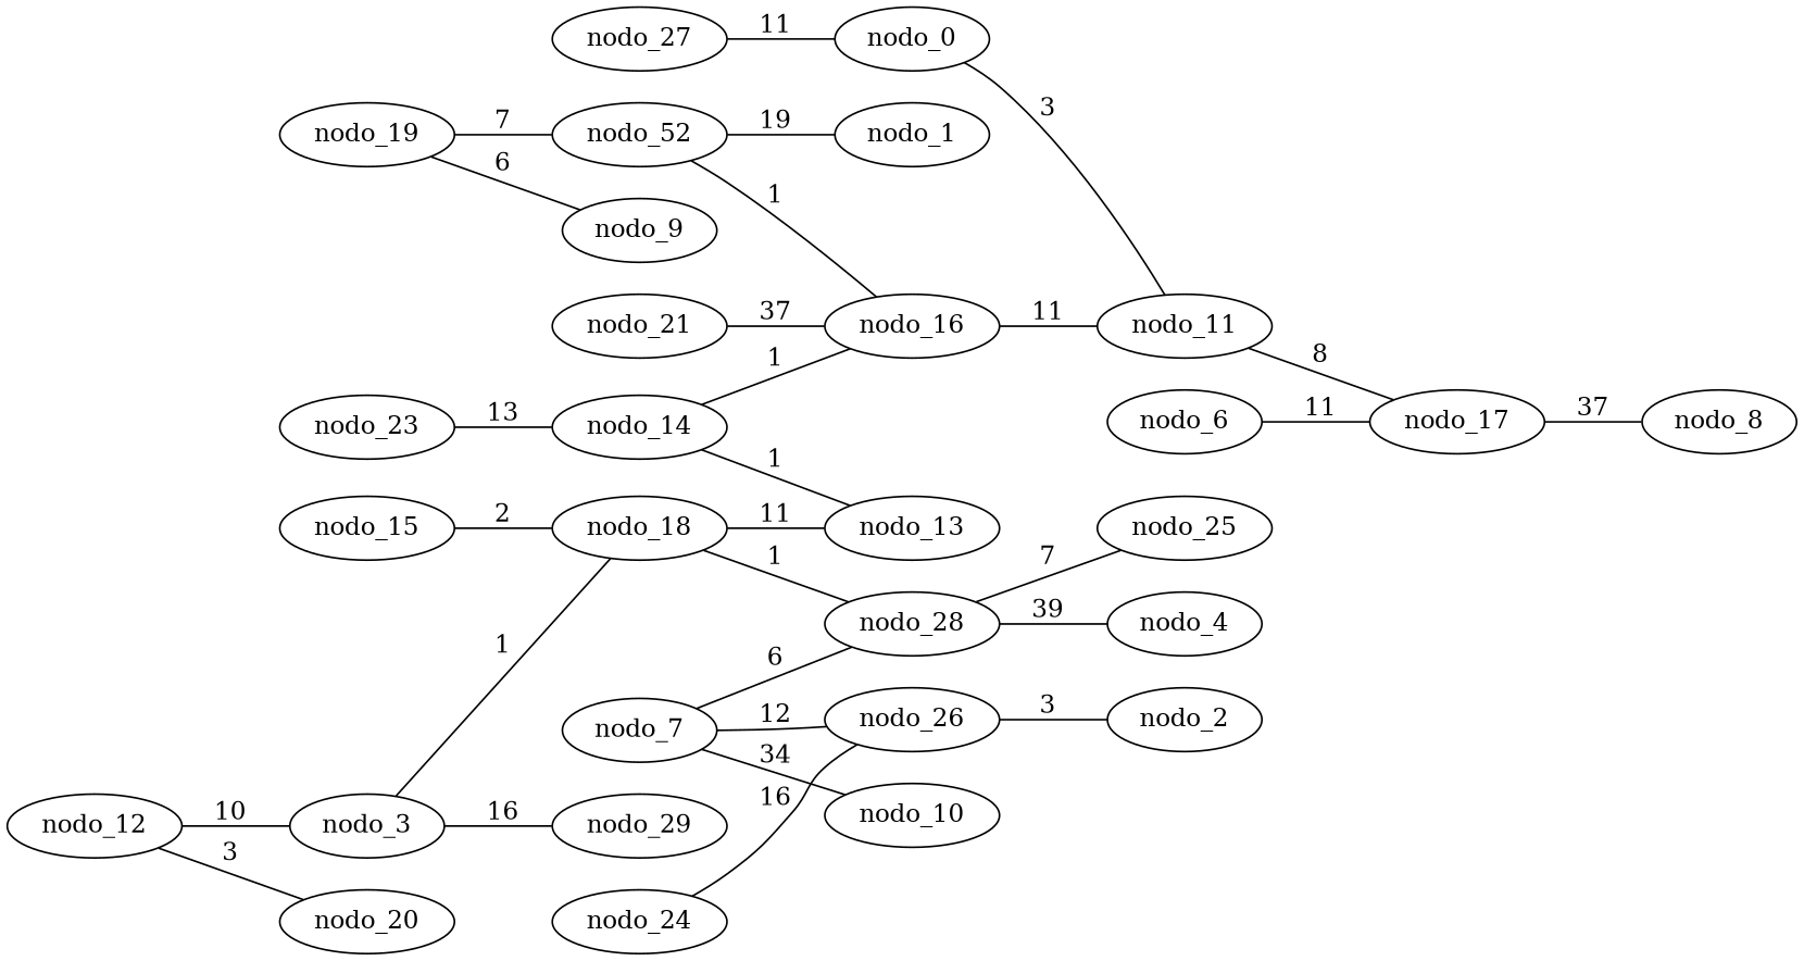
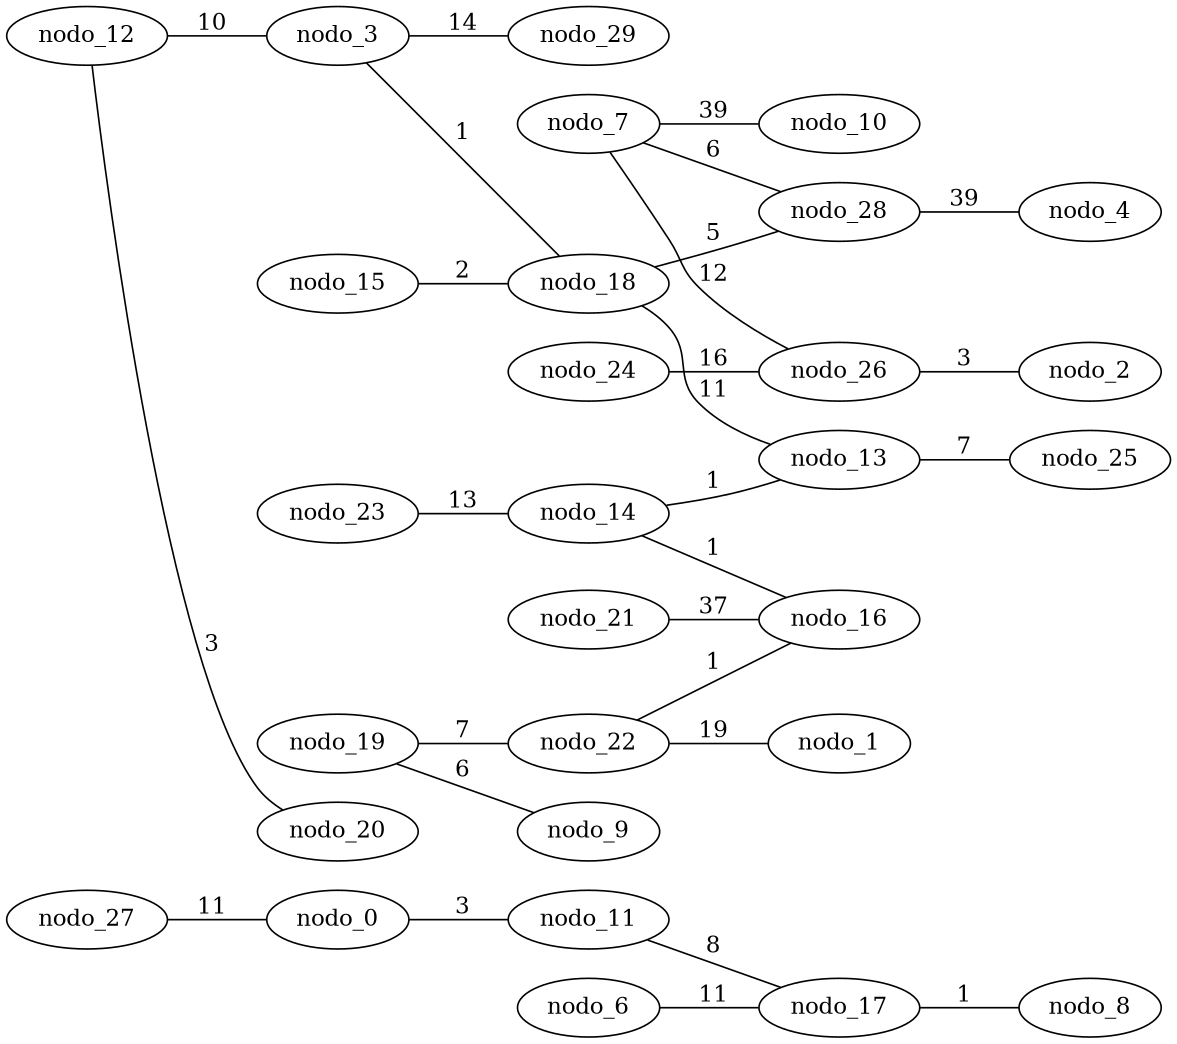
  graph {
    rankdir=LR
    edge [weight=1]
    nodo_27
    nodo_0
    nodo_11
    nodo_17
    nodo_8
    nodo_12
    nodo_3
    nodo_20
    nodo_29
    nodo_18
    nodo_28
    nodo_13
    nodo_25
    nodo_4
    nodo_14
    nodo_16
    nodo_7
    nodo_26
    nodo_10
    nodo_2
    nodo_6
-   nodo_22 [label=nodo_52]
+   nodo_22
    nodo_1
    nodo_15
    nodo_19
    nodo_9
    nodo_23
    nodo_24
    nodo_21
    nodo_27 -- nodo_0 [label=11 weight=13]
    nodo_0 -- nodo_11 [label=3 weight=3]
    nodo_11 -- nodo_17 [label=8 weight=8]
-   nodo_17 -- nodo_8 [label=37]
+   nodo_17 -- nodo_8 [label=1]
    nodo_12 -- nodo_3 [label=10 weight=10]
    nodo_12 -- nodo_20 [label=3 weight=3]
-   nodo_3 -- nodo_29 [label=16 weight=16]
+   nodo_3 -- nodo_29 [label=14 weight=16]
    nodo_3 -- nodo_18 [label=1]
-   nodo_18 -- nodo_28 [label=1]
+   nodo_18 -- nodo_28 [label=5]
    nodo_18 -- nodo_13 [label=11 weight=4]
-   nodo_28 -- nodo_25 [label=7 weight=7]
+   nodo_13 -- nodo_25 [label=7 weight=7]
    nodo_28 -- nodo_4 [label=39 weight=39]
    nodo_14 -- nodo_13 [label=1]
    nodo_14 -- nodo_16 [label=1]
-   nodo_16 -- nodo_11 [label=11 weight=11]
    nodo_7 -- nodo_28 [label=6 weight=6]
    nodo_7 -- nodo_26 [label=12 weight=12]
-   nodo_7 -- nodo_10 [label=34 weight=34]
+   nodo_7 -- nodo_10 [label=39 weight=34]
    nodo_26 -- nodo_2 [label=3 weight=3]
    nodo_6 -- nodo_17 [label=11 weight=11]
    nodo_22 -- nodo_16 [label=1]
    nodo_22 -- nodo_1 [label=19 weight=19]
    nodo_15 -- nodo_18 [label=2 weight=2]
    nodo_19 -- nodo_22 [label=7 weight=7]
    nodo_19 -- nodo_9 [label=6 weight=6]
    nodo_23 -- nodo_14 [label=13 weight=13]
    nodo_24 -- nodo_26 [label=16 weight=16]
    nodo_21 -- nodo_16 [label=37 weight=37]
  }
